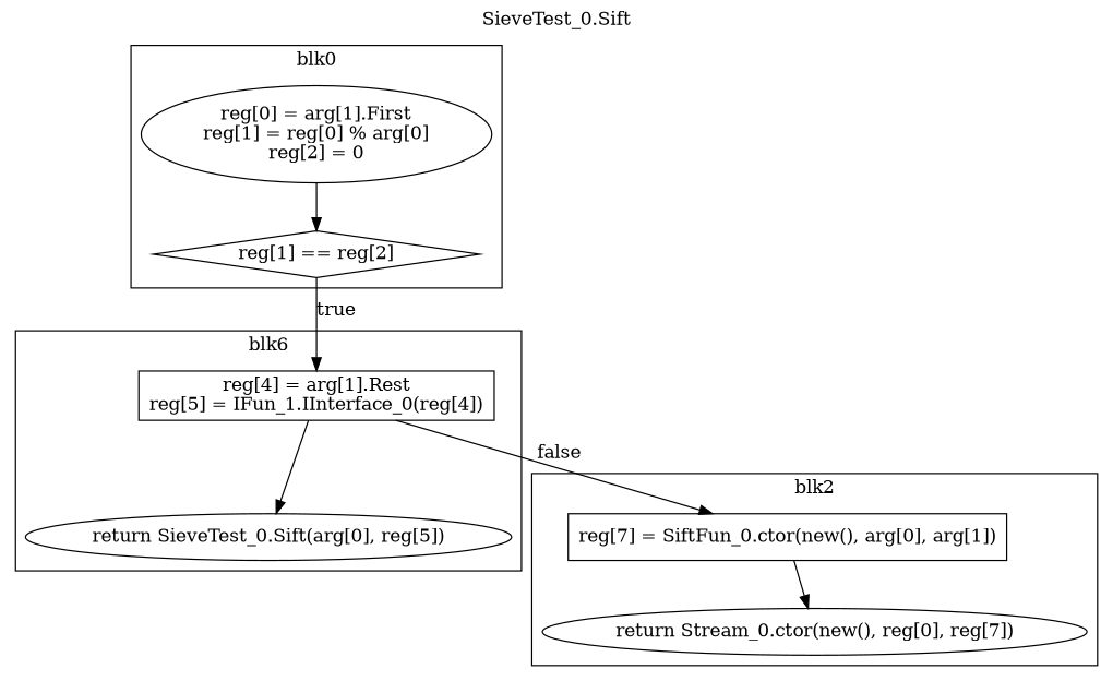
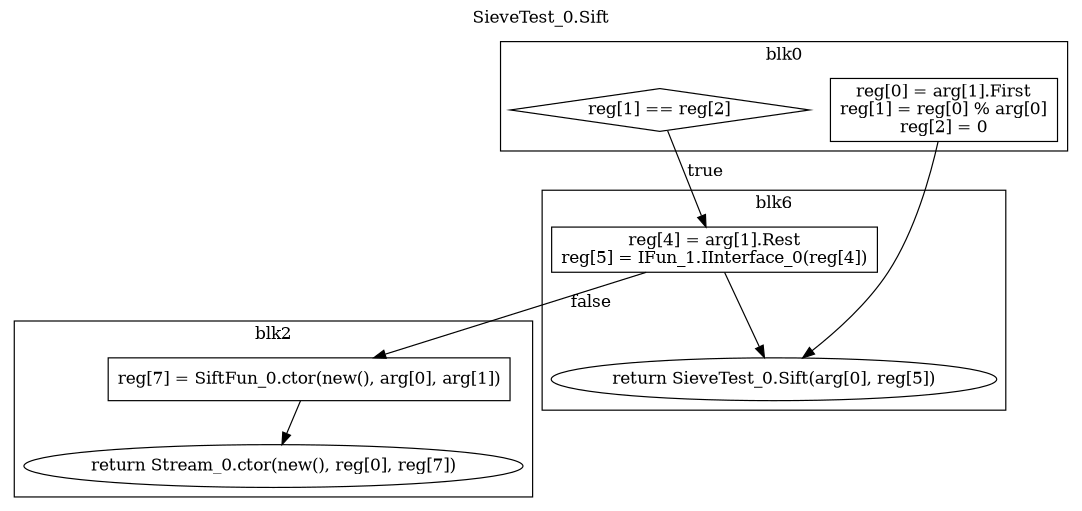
  digraph {
    label="SieveTest_0.Sift"
    labelloc=t
    rankdir=TB
    node [shape=box]
-   n1 [label="reg[0] = arg[1].First\nreg[1] = reg[0] % arg[0]\nreg[2] = 0\n" shape=ellipse]
+   n1 [label="reg[0] = arg[1].First\nreg[1] = reg[0] % arg[0]\nreg[2] = 0\n"]
    n2 [label="reg[1] == reg[2]" shape=diamond]
    n3 [label="reg[4] = arg[1].Rest\nreg[5] = IFun_1.IInterface_0(reg[4])\n"]
    n4 [label="return SieveTest_0.Sift(arg[0], reg[5])" shape=""]
    n5 [label="reg[7] = SiftFun_0.ctor(new(), arg[0], arg[1])\n"]
    n6 [label="return Stream_0.ctor(new(), reg[0], reg[7])" shape=""]
    subgraph cluster_1 {
      label=blk0
      n1
      n2
    }
    subgraph cluster_2 {
      label=blk6
      n3
      n4
    }
    subgraph cluster_3 {
      label=blk2
      n5
      n6
    }
-   n1 -> n2
+   n1 -> n4
    n2 -> n3 [label=true]
    n3 -> n4
    n3 -> n5 [label=false]
    n5 -> n6
  }
